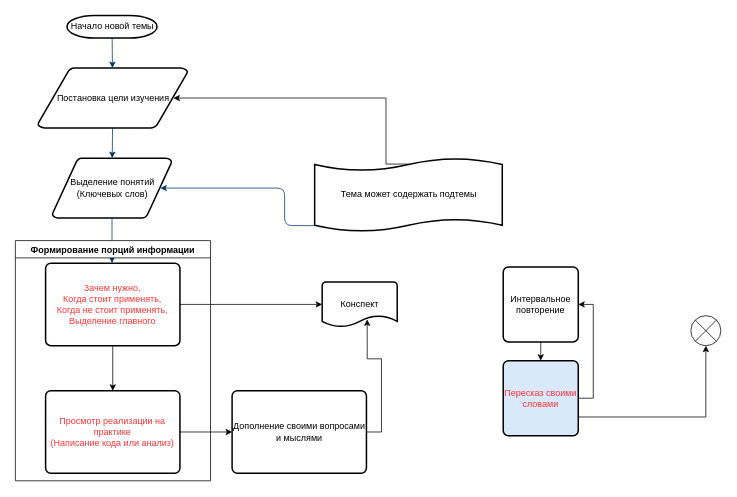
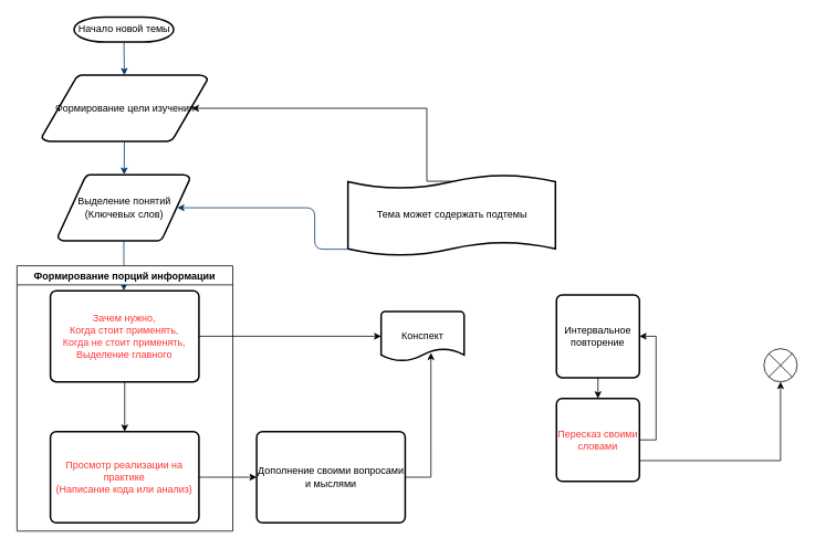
  <mxCell id="0" />
  <mxCell id="1" parent="0" />
  <mxCell id="2" value="Начало новой темы" style="shape=mxgraph.flowchart.terminator;strokeWidth=2;gradientColor=none;gradientDirection=north;fontStyle=0;html=1;" parent="1" vertex="1"><mxGeometry x="88.75" y="20" width="120" height="30" as="geometry" /></mxCell>
- <mxCell id="3" value="Постановка цели изучения" style="shape=mxgraph.flowchart.data;strokeWidth=2;gradientColor=none;gradientDirection=north;fontStyle=0;html=1;" parent="1" vertex="1"><mxGeometry x="50" y="90" width="199.5" height="80" as="geometry" /></mxCell>
+ <mxCell id="3" value="Формирование цели изучения" style="shape=mxgraph.flowchart.data;strokeWidth=2;gradientColor=none;gradientDirection=north;fontStyle=0;html=1;" parent="1" vertex="1"><mxGeometry x="50" y="90" width="199.5" height="80" as="geometry" /></mxCell>
  <mxCell id="4" value="Выделение понятий&lt;br&gt;(Ключевых слов)" style="shape=mxgraph.flowchart.data;strokeWidth=2;gradientColor=none;gradientDirection=north;fontStyle=0;html=1;" parent="1" vertex="1"><mxGeometry x="69.25" y="210" width="159" height="80" as="geometry" /></mxCell>
  <mxCell id="5" style="fontStyle=1;strokeColor=#003366;strokeWidth=1;html=1;" parent="1" source="2" target="3" edge="1"><mxGeometry relative="1" as="geometry" /></mxCell>
  <mxCell id="6" style="fontStyle=1;strokeColor=#003366;strokeWidth=1;html=1;" parent="1" source="3" target="4" edge="1"><mxGeometry relative="1" as="geometry" /></mxCell>
  <mxCell id="7" style="entryX=0.5;entryY=0;entryPerimeter=0;fontStyle=1;strokeColor=#003366;strokeWidth=1;html=1;" parent="1" source="4" edge="1"><mxGeometry relative="1" as="geometry"><mxPoint x="148.75" y="350" as="targetPoint" /></mxGeometry></mxCell>
  <mxCell id="8" style="edgeStyle=orthogonalEdgeStyle;rounded=0;orthogonalLoop=1;jettySize=auto;html=1;exitX=0.5;exitY=0.09;exitDx=0;exitDy=0;exitPerimeter=0;entryX=0.905;entryY=0.5;entryDx=0;entryDy=0;entryPerimeter=0;" edge="1" parent="1" source="9" target="3"><mxGeometry relative="1" as="geometry"><Array as="points"><mxPoint x="513.75" y="130" /></Array></mxGeometry></mxCell>
  <mxCell id="9" value="Тема может содержать подтемы" style="shape=mxgraph.flowchart.paper_tape;strokeWidth=2;gradientColor=none;gradientDirection=north;fontStyle=0;html=1;" parent="1" vertex="1"><mxGeometry x="418.75" y="209" width="250" height="100" as="geometry" /></mxCell>
  <mxCell id="10" value="" style="edgeStyle=elbowEdgeStyle;elbow=horizontal;exitX=0;exitY=0.91;exitPerimeter=0;entryX=0.905;entryY=0.5;entryPerimeter=0;fontStyle=1;strokeColor=#003366;strokeWidth=1;html=1;exitDx=0;exitDy=0;" parent="1" source="9" target="4" edge="1"><mxGeometry x="-11.25" width="100" height="100" as="geometry"><mxPoint x="-171.25" y="60" as="sourcePoint" /><mxPoint x="-71.25" as="targetPoint" y="-40" /><Array as="points"><mxPoint x="378.75" y="270" /><mxPoint x="373.75" y="260" /></Array></mxGeometry></mxCell>
  <mxCell id="11" style="edgeStyle=orthogonalEdgeStyle;rounded=0;orthogonalLoop=1;jettySize=auto;html=1;exitX=0.5;exitY=1;exitDx=0;exitDy=0;entryX=0.5;entryY=0;entryDx=0;entryDy=0;" edge="1" parent="1" source="13" target="15"><mxGeometry relative="1" as="geometry" /></mxCell>
  <mxCell id="12" style="edgeStyle=orthogonalEdgeStyle;rounded=0;orthogonalLoop=1;jettySize=auto;html=1;exitX=1;exitY=0.5;exitDx=0;exitDy=0;entryX=0;entryY=0.5;entryDx=0;entryDy=0;entryPerimeter=0;" edge="1" parent="1" source="13" target="18"><mxGeometry relative="1" as="geometry" /></mxCell>
  <mxCell id="13" value="&lt;font color=&quot;#ff3333&quot;&gt;Зачем нужно,&lt;br&gt;Когда стоит применять,&lt;br&gt;Когда не стоит применять,&lt;br&gt;Выделение главного&lt;/font&gt;" style="rounded=1;whiteSpace=wrap;html=1;absoluteArcSize=1;arcSize=14;strokeWidth=2;" vertex="1" parent="1"><mxGeometry x="60.25" y="350" width="179" height="110" as="geometry" /></mxCell>
  <mxCell id="14" style="edgeStyle=orthogonalEdgeStyle;rounded=0;orthogonalLoop=1;jettySize=auto;html=1;exitX=1;exitY=0.5;exitDx=0;exitDy=0;" edge="1" parent="1" source="15" target="17"><mxGeometry relative="1" as="geometry" /></mxCell>
  <mxCell id="15" value="&lt;font color=&quot;#ff3333&quot;&gt;Просмотр реализации на практике&lt;br&gt;(Написание кода или анализ)&lt;/font&gt;" style="rounded=1;whiteSpace=wrap;html=1;absoluteArcSize=1;arcSize=14;strokeWidth=2;" vertex="1" parent="1"><mxGeometry x="60.25" y="520" width="179" height="110" as="geometry" /></mxCell>
  <mxCell id="16" style="edgeStyle=orthogonalEdgeStyle;rounded=0;orthogonalLoop=1;jettySize=auto;html=1;exitX=1;exitY=0.5;exitDx=0;exitDy=0;entryX=0.6;entryY=0.833;entryDx=0;entryDy=0;entryPerimeter=0;" edge="1" parent="1" source="17" target="18"><mxGeometry relative="1" as="geometry" /></mxCell>
  <mxCell id="17" value="Дополнение своими вопросами и мыслями" style="rounded=1;whiteSpace=wrap;html=1;absoluteArcSize=1;arcSize=14;strokeWidth=2;" vertex="1" parent="1"><mxGeometry x="308.75" y="520" width="179" height="110" as="geometry" /></mxCell>
- <mxCell id="18" value="Конспект" style="strokeWidth=2;html=1;shape=mxgraph.flowchart.document2;whiteSpace=wrap;size=0.25;" vertex="1" parent="1"><mxGeometry x="428.75" y="375" width="100" height="60" as="geometry" /></mxCell>
+ <mxCell id="18" value="Конспект" style="strokeWidth=2;html=1;shape=mxgraph.flowchart.document2;whiteSpace=wrap;size=0.25;" vertex="1" parent="1"><mxGeometry x="458.75" y="375" width="100" height="60" as="geometry" /></mxCell>
  <mxCell id="19" style="edgeStyle=orthogonalEdgeStyle;rounded=0;orthogonalLoop=1;jettySize=auto;html=1;exitX=0.5;exitY=1;exitDx=0;exitDy=0;entryX=0.5;entryY=0;entryDx=0;entryDy=0;" edge="1" parent="1" source="20" target="24"><mxGeometry relative="1" as="geometry" /></mxCell>
  <mxCell id="20" value="Интервальное повторение" style="rounded=1;whiteSpace=wrap;html=1;absoluteArcSize=1;arcSize=14;strokeWidth=2;" vertex="1" parent="1"><mxGeometry x="670" y="355" width="100" height="100" as="geometry" /></mxCell>
  <mxCell id="21" value="Формирование порций информации" style="swimlane;" vertex="1" parent="1"><mxGeometry x="20" y="320" width="260" height="320" as="geometry" /></mxCell>
  <mxCell id="22" style="edgeStyle=orthogonalEdgeStyle;rounded=0;orthogonalLoop=1;jettySize=auto;html=1;exitX=1;exitY=0.5;exitDx=0;exitDy=0;entryX=1;entryY=0.5;entryDx=0;entryDy=0;" edge="1" parent="1" source="24" target="20"><mxGeometry relative="1" as="geometry" /></mxCell>
  <mxCell id="23" style="edgeStyle=orthogonalEdgeStyle;rounded=0;orthogonalLoop=1;jettySize=auto;html=1;exitX=1;exitY=0.75;exitDx=0;exitDy=0;entryX=0.5;entryY=1;entryDx=0;entryDy=0;entryPerimeter=0;" edge="1" parent="1" source="24" target="25"><mxGeometry relative="1" as="geometry" /></mxCell>
- <mxCell id="24" value="&lt;font color=&quot;#ff3333&quot;&gt;Пересказ своими словами&lt;/font&gt;" style="rounded=1;whiteSpace=wrap;html=1;absoluteArcSize=1;arcSize=14;strokeWidth=2;fillColor=#dae8fc;" vertex="1" parent="1"><mxGeometry x="670" y="480" width="100" height="100" as="geometry" /></mxCell>
+ <mxCell id="24" value="&lt;font color=&quot;#ff3333&quot;&gt;Пересказ своими словами&lt;/font&gt;" style="rounded=1;whiteSpace=wrap;html=1;absoluteArcSize=1;arcSize=14;strokeWidth=2;" vertex="1" parent="1"><mxGeometry x="670" y="480" width="100" height="100" as="geometry" /></mxCell>
  <mxCell id="25" value="" style="verticalLabelPosition=bottom;verticalAlign=top;html=1;shape=mxgraph.flowchart.or;" vertex="1" parent="1"><mxGeometry x="920" y="420" width="40" height="40" as="geometry" /></mxCell>
